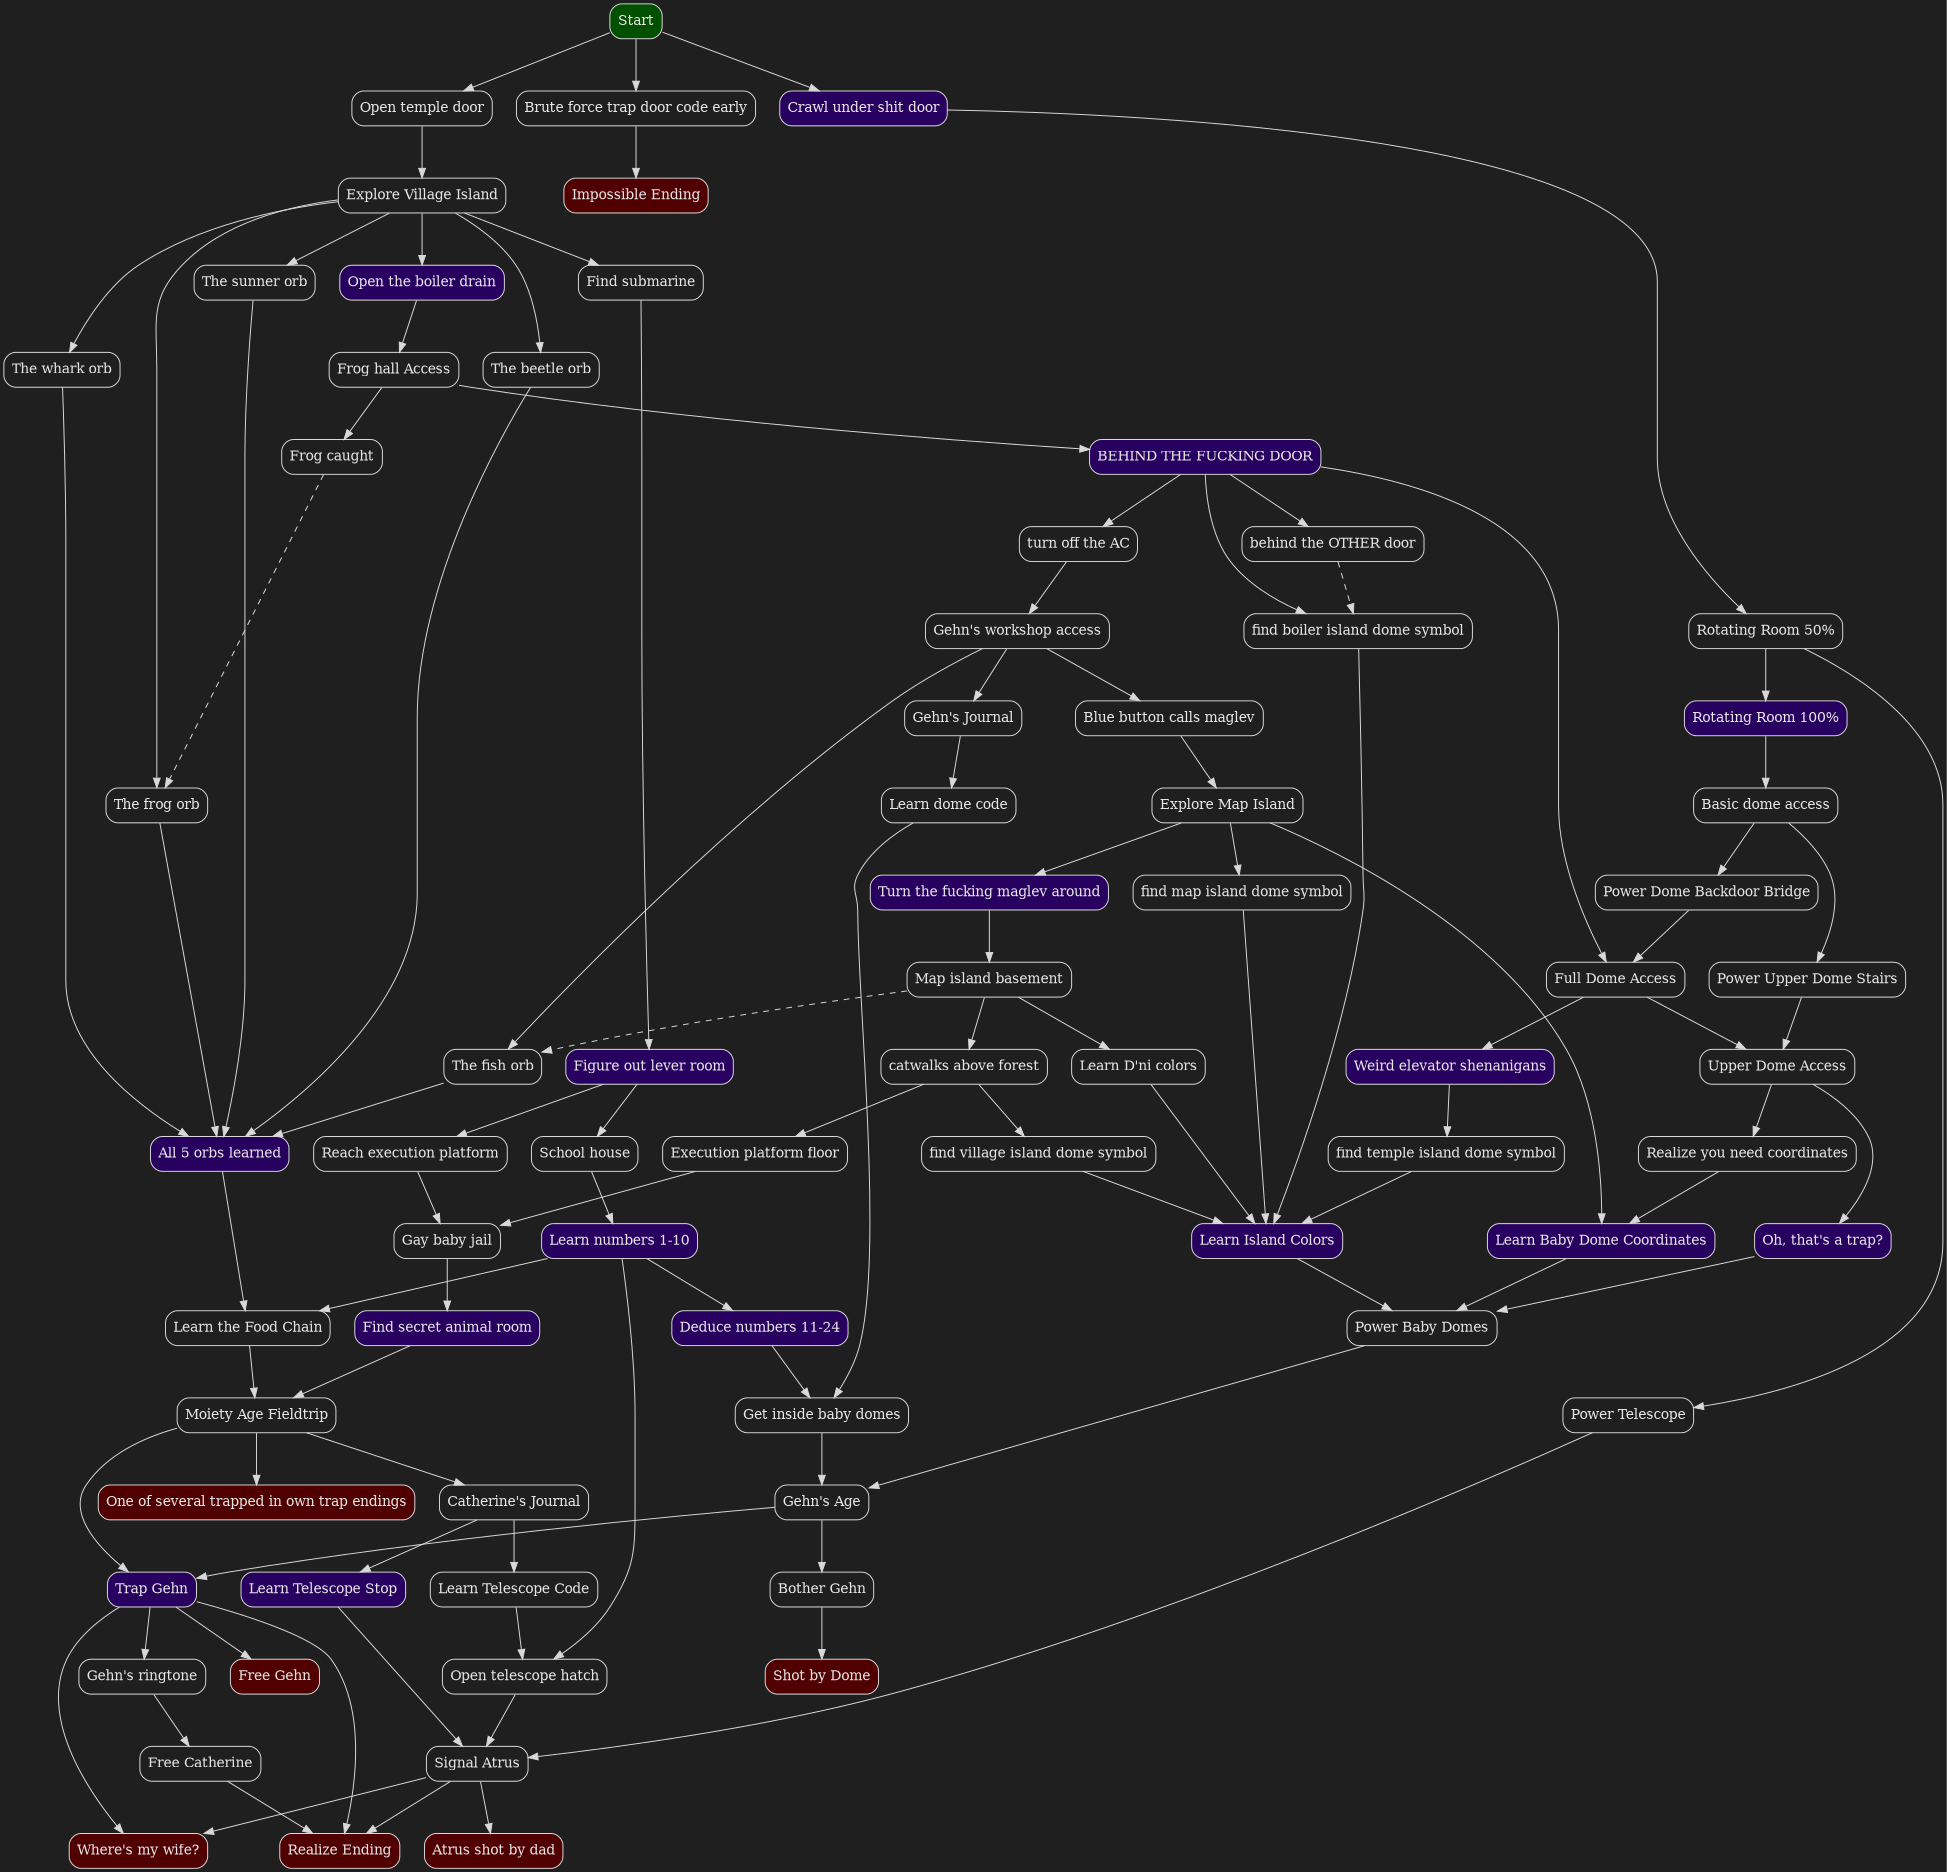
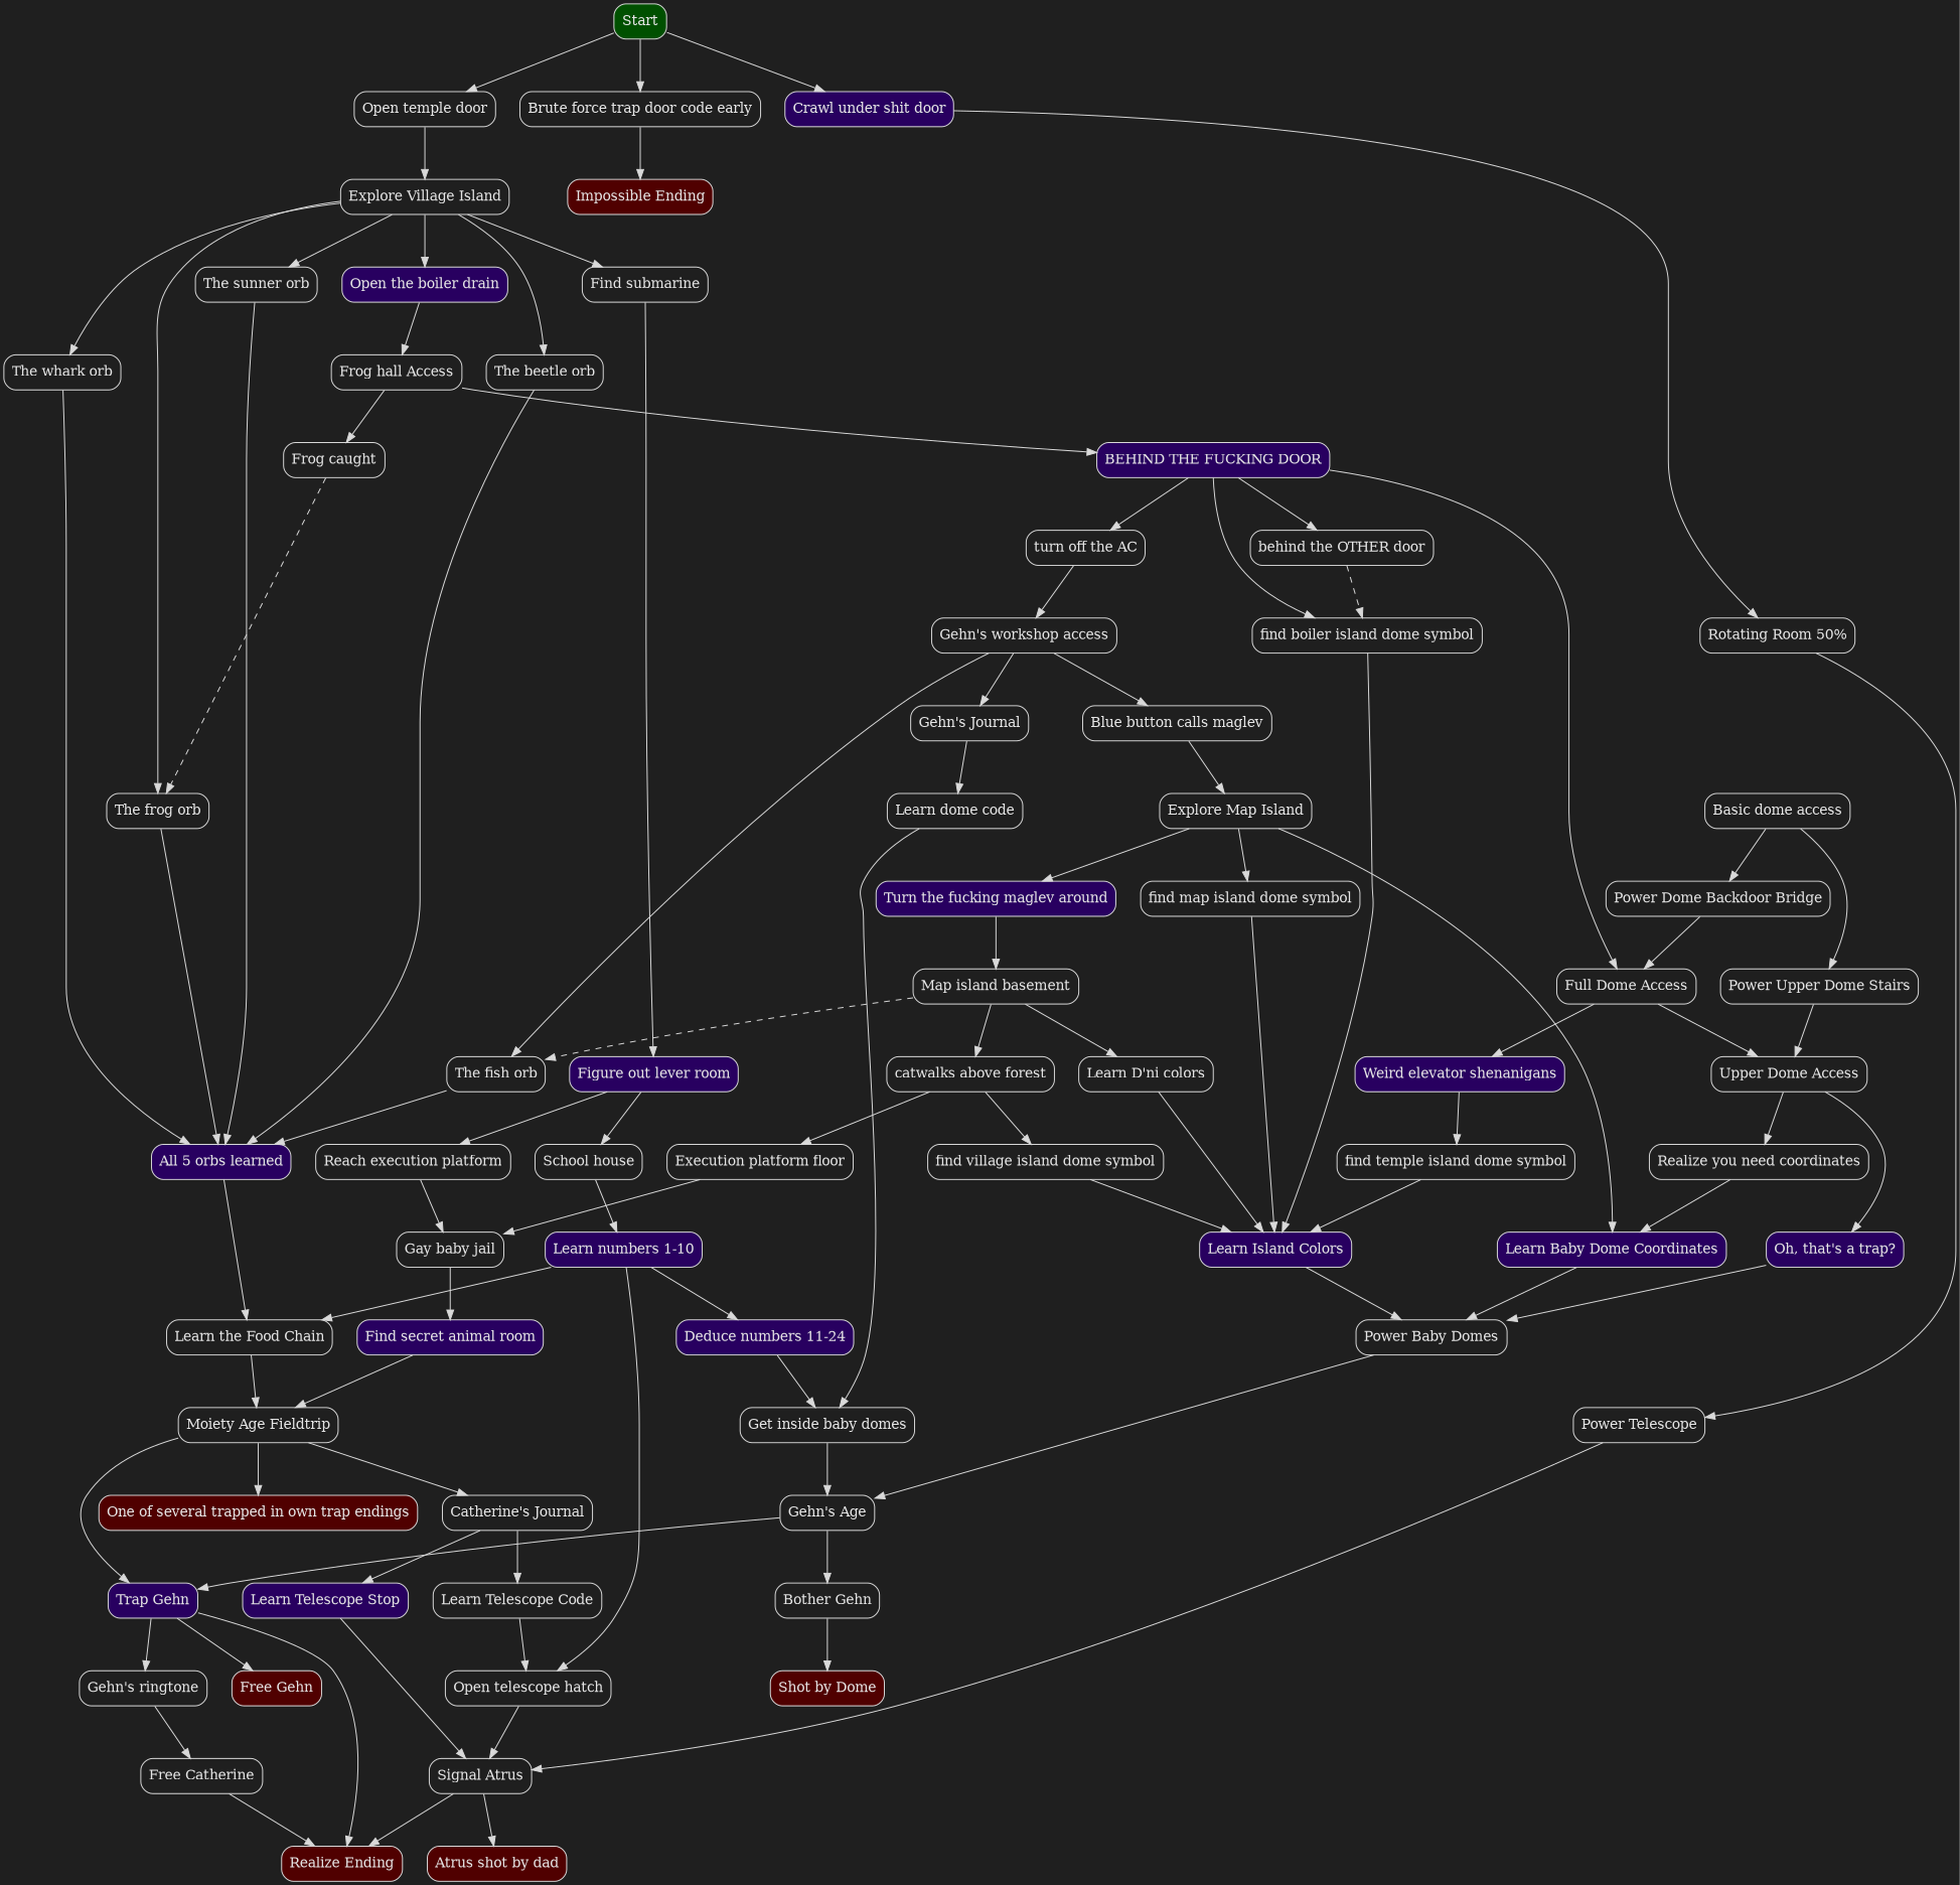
  digraph {
    bgcolor=gray12
    fontname="DejaVu Serif"
    nodesep=0.35
    pencolor=red
    rankdir=TB
    ranksep=0.75
    node [color=gray85 fontcolor=gray90 fontname="DejaVu Serif" shape=box style=rounded]
    edge [color=gray85 fontcolor=gray90 fontname="DejaVu Serif"]
    n1 [fillcolor="#005000" label=Start style="rounded,filled"]
    n2 [fillcolor="#500000" group=endings label="Atrus shot by dad" style="rounded,filled"]
    n3 [fillcolor="#500000" group=endings label="Free Gehn" style="rounded,filled"]
    n4 [fillcolor="#500000" group=endings label="Realize Ending" style="rounded,filled"]
    n5 [fillcolor="#500000" group=endings label="Impossible Ending" style="rounded,filled"]
-   n6 [fillcolor="#500000" group=endings label="Where's my wife?" style="rounded,filled"]
    n7 [fillcolor="#500000" group=endings label="Shot by Dome" style="rounded,filled"]
    n8 [fillcolor="#500000" group=endings label="One of several trapped in own trap endings" style="rounded,filled"]
    n9 [group=orbs label="The whark orb"]
    n10 [group=orbs label="The beetle orb"]
    n11 [group=orbs label="The frog orb"]
    n12 [group=orbs label="The sunner orb"]
    n13 [group=orbs label="The fish orb"]
    n14 [fillcolor="#280060" label="Weird elevator shenanigans" style="rounded,filled"]
    n15 [fillcolor="#280060" label="Oh, that's a trap?" style="rounded,filled"]
    n16 [fillcolor="#280060" label="Open the boiler drain" style="rounded,filled"]
    n17 [fillcolor="#280060" label="Learn numbers 1-10" style="rounded,filled"]
    n18 [fillcolor="#280060" label="Deduce numbers 11-24" style="rounded,filled"]
    n19 [fillcolor="#280060" label="Learn Baby Dome Coordinates" style="rounded,filled"]
    n20 [fillcolor="#280060" label="BEHIND THE FUCKING DOOR" style="rounded,filled"]
    n21 [fillcolor="#280060" label="Trap Gehn" style="rounded,filled"]
    n22 [fillcolor="#280060" label="Learn Island Colors" style="rounded,filled"]
    n23 [fillcolor="#280060" label="Turn the fucking maglev around" style="rounded,filled"]
    n24 [fillcolor="#280060" label="All 5 orbs learned" style="rounded,filled"]
-   n25 [fillcolor="#280060" label="Rotating Room 100%" style="rounded,filled"]
    n26 [fillcolor="#280060" label="Crawl under shit door" style="rounded,filled"]
    n27 [fillcolor="#280060" label="Figure out lever room" style="rounded,filled"]
    n28 [fillcolor="#280060" label="Learn Telescope Stop" style="rounded,filled"]
    n29 [fillcolor="#280060" label="Find secret animal room" style="rounded,filled"]
    n30 [label="Frog caught"]
    n31 [label="behind the OTHER door"]
    n32 [label="find boiler island dome symbol"]
    n33 [label="Map island basement"]
    n34 [label="Brute force trap door code early"]
    n35 [label="Open temple door"]
    n36 [label="find temple island dome symbol"]
    n37 [label="Power Baby Domes"]
    n38 [label="Frog hall Access"]
    n39 [label="Learn the Food Chain"]
    n40 [label="Open telescope hatch"]
    n41 [label="Get inside baby domes"]
    n42 [label="Full Dome Access"]
    n43 [label="turn off the AC"]
    n44 [label="Gehn's ringtone"]
    n45 [label="Basic dome access"]
    n46 [label="Rotating Room 50%"]
    n47 [label="Reach execution platform"]
    n48 [label="School house"]
    n49 [label="Signal Atrus"]
    n50 [label="Moiety Age Fieldtrip"]
    n51 [label="Learn D'ni colors"]
    n52 [label="catwalks above forest"]
    n53 [label="Explore Village Island"]
    n54 [label="Gehn's Age"]
    n55 [label="Upper Dome Access"]
    n56 [label="Realize you need coordinates"]
    n57 [label="Gehn's workshop access"]
    n58 [label="Free Catherine"]
    n59 [label="Power Dome Backdoor Bridge"]
    n60 [label="Power Upper Dome Stairs"]
    n61 [label="Power Telescope"]
    n62 [label="Gay baby jail"]
    n63 [label="Catherine's Journal"]
    n64 [label="Find submarine"]
    n65 [label="Gehn's Journal"]
    n66 [label="Blue button calls maglev"]
    n67 [label="Learn Telescope Code"]
    n68 [label="Bother Gehn"]
    n69 [label="Learn dome code"]
    n70 [label="Explore Map Island"]
    n71 [label="find map island dome symbol"]
    n72 [label="find village island dome symbol"]
    n73 [label="Execution platform floor"]
    subgraph sub_1 {
      rank=source
      n1
    }
    subgraph sub_2 {
      n2
      n3
      n4
      n5
-     n6
      n7
      n8
    }
    subgraph sub_3 {
      n9
      n10
      n11
      n12
      n13
    }
    subgraph sub_4 {
      n14
      n15
      n16
      n17
      n18
      n19
      n20
      n21
      n22
      n23
      n24
-     n25
      n26
      n27
      n28
      n29
    }
    subgraph sub_5 {
      n11
      n13
      n30
      n31
      n32
      n33
    }
    n1 -> n26 [weight=4]
    n1 -> n34
    n1 -> n35 [weight=4]
    n9 -> n24
    n10 -> n24
    n11 -> n24
    n12 -> n24
    n13 -> n24
    n14 -> n36
    n15 -> n37
    n16 -> n38
    n17 -> n18
    n17 -> n39
    n17 -> n40
    n18 -> n41
    n19 -> n37
    n20 -> n31
    n20 -> n32
    n20 -> n42
    n20 -> n43
    n21 -> n3
    n21 -> n4
-   n21 -> n6
    n21 -> n44
    n22 -> n37
    n23 -> n33
    n24 -> n39
-   n25 -> n45
    n26 -> n46
    n27 -> n47
    n27 -> n48
    n28 -> n49
    n29 -> n50
    n30 -> n11 [style=dashed weight=0.1]
    n31 -> n32 [style=dashed weight=0.1]
    n32 -> n22
    n33 -> n13 [style=dashed weight=0.1]
    n33 -> n51
    n33 -> n52
    n34 -> n5 [weight=10]
    n35 -> n53 [weight=3]
    n36 -> n22
    n37 -> n54
    n38 -> n20
    n38 -> n30
    n39 -> n50
    n40 -> n49
    n41 -> n54
    n42 -> n14
    n42 -> n55
    n43 -> n57
    n44 -> n58
    n45 -> n59
    n45 -> n60
-   n46 -> n25
    n46 -> n61
    n47 -> n62
    n48 -> n17
    n49 -> n2
    n49 -> n4
-   n49 -> n6
    n50 -> n8
    n50 -> n21
    n50 -> n63
    n51 -> n22
    n52 -> n72
    n52 -> n73
    n53 -> n9
    n53 -> n10
    n53 -> n11
    n53 -> n12
    n53 -> n16
    n53 -> n64
    n54 -> n21
    n54 -> n68
    n55 -> n15
    n55 -> n56
    n56 -> n19
    n57 -> n13
    n57 -> n65
    n57 -> n66
    n58 -> n4
    n59 -> n42
    n60 -> n55
    n61 -> n49
    n62 -> n29
    n63 -> n28
    n63 -> n67
    n64 -> n27
    n65 -> n69
    n66 -> n70
    n67 -> n40
    n68 -> n7
    n69 -> n41
    n70 -> n19
    n70 -> n23
    n70 -> n71
    n71 -> n22
    n72 -> n22
    n73 -> n62
  }
